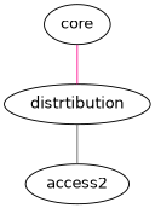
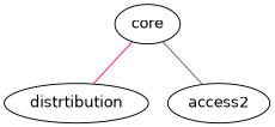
  graph {
    fontname="DejaVu Sans"
    node [fontname="DejaVu Sans"]
    edge [fontname="DejaVu Sans"]
    core
    distrtibution
    access2
    core -- distrtibution [color=deeppink]
-   distrtibution -- access2 [color=gray40]
+   core -- access2 [color=gray40]
  }
